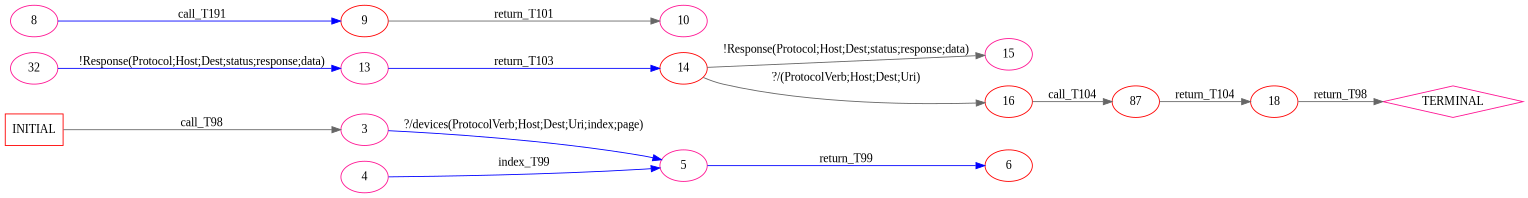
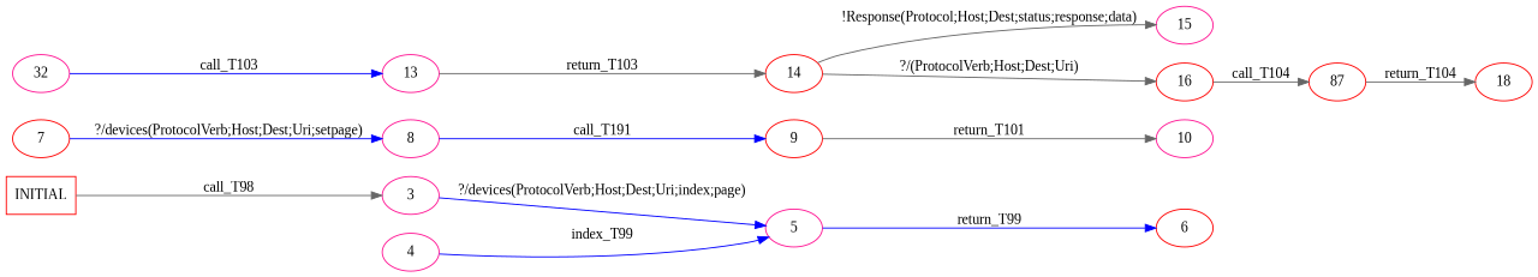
  digraph {
    fontname="Liberation Serif"
    rankdir=LR
    node [color=deeppink fontname="Liberation Serif"]
    edge [color=gray40 fontname="Liberation Serif"]
    n1 [color=red label=INITIAL shape=box]
    n2 [label=3]
    n3 [label=5]
-   n4 [label=TERMINAL shape=diamond]
    n5 [label=4]
    n6 [color=red label=6]
+   n7 [color=red label=7]
    n8 [label=8]
    n9 [color=red label=9]
    n10 [label=10]
    n11 [label=32]
    n12 [label=13]
    n13 [color=red label=14]
    n14 [label=15]
    n15 [color=red label=16]
    n16 [color=red label=87]
    n17 [color=red label=18]
    n1 -> n2 [label=call_T98]
    n2 -> n3 [color=blue label="?/devices(ProtocolVerb;Host;Dest;Uri;index;page)"]
    n3 -> n6 [color=blue label=return_T99]
    n5 -> n3 [color=blue label=index_T99]
+   n7 -> n8 [color=blue label="?/devices(ProtocolVerb;Host;Dest;Uri;setpage)"]
    n8 -> n9 [color=blue label=call_T191]
    n9 -> n10 [label=return_T101]
-   n11 -> n12 [color=blue label="!Response(Protocol;Host;Dest;status;response;data)"]
-   n12 -> n13 [color=blue label=return_T103]
+   n11 -> n12 [color=blue label=call_T103]
+   n12 -> n13 [label=return_T103]
    n13 -> n14 [label="!Response(Protocol;Host;Dest;status;response;data)"]
    n13 -> n15 [label="?/(ProtocolVerb;Host;Dest;Uri)"]
    n15 -> n16 [label=call_T104]
    n16 -> n17 [label=return_T104]
-   n17 -> n4 [label=return_T98]
  }
